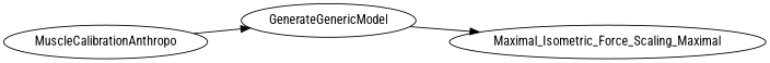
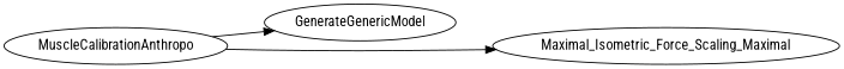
  digraph {
    fontname="Roboto Condensed"
    rankdir=LR
    node [fontname="Roboto Condensed"]
    edge [fontname="Roboto Condensed"]
    MuscleCalibrationAnthropo
    GenerateGenericModel
    n3 [label=Maximal_Isometric_Force_Scaling_Maximal]
    MuscleCalibrationAnthropo -> GenerateGenericModel
-   GenerateGenericModel -> n3
+   MuscleCalibrationAnthropo -> n3
  }
